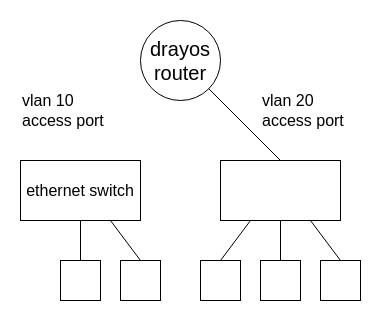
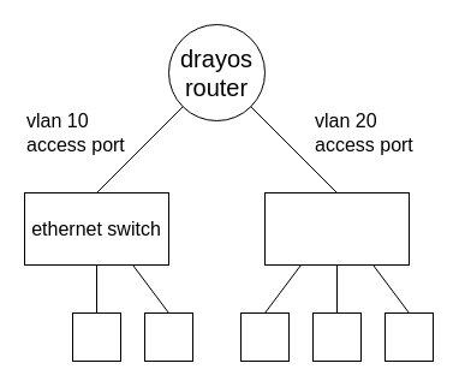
  <mxCell id="0" />
  <mxCell id="1" parent="0" />
  <mxCell id="2" value="&lt;font style=&quot;font-size: 20px&quot;&gt;drayos router&lt;/font&gt;" style="ellipse;whiteSpace=wrap;html=1;aspect=fixed;" vertex="1" parent="1"><mxGeometry x="140" y="20" width="80" height="80" as="geometry" /></mxCell>
  <mxCell id="3" value="&lt;font style=&quot;font-size: 16px&quot;&gt;ethernet switch&lt;/font&gt;" style="rounded=0;whiteSpace=wrap;html=1;" vertex="1" parent="1"><mxGeometry x="20" y="160" width="120" height="60" as="geometry" /></mxCell>
  <mxCell id="4" value="" style="rounded=0;whiteSpace=wrap;html=1;" vertex="1" parent="1"><mxGeometry x="220" y="160" width="120" height="60" as="geometry" /></mxCell>
  <mxCell id="5" value="" style="whiteSpace=wrap;html=1;aspect=fixed;" vertex="1" parent="1"><mxGeometry x="60" y="260" width="40" height="40" as="geometry" /></mxCell>
  <mxCell id="6" value="" style="whiteSpace=wrap;html=1;aspect=fixed;" vertex="1" parent="1"><mxGeometry x="120" y="260" width="40" height="40" as="geometry" /></mxCell>
  <mxCell id="7" value="" style="whiteSpace=wrap;html=1;aspect=fixed;" vertex="1" parent="1"><mxGeometry x="200" y="260" width="40" height="40" as="geometry" /></mxCell>
  <mxCell id="8" value="" style="whiteSpace=wrap;html=1;aspect=fixed;" vertex="1" parent="1"><mxGeometry x="260" y="260" width="40" height="40" as="geometry" /></mxCell>
  <mxCell id="9" value="" style="whiteSpace=wrap;html=1;aspect=fixed;" vertex="1" parent="1"><mxGeometry x="320" y="260" width="40" height="40" as="geometry" /></mxCell>
+ <mxCell id="10" value="" style="endArrow=none;html=1;exitX=0.5;exitY=0;exitDx=0;exitDy=0;entryX=0;entryY=1;entryDx=0;entryDy=0;" edge="1" parent="1" source="3" target="2"><mxGeometry width="50" height="50" relative="1" as="geometry"><mxPoint x="160" y="230" as="sourcePoint" /><mxPoint x="210" y="180" as="targetPoint" /></mxGeometry></mxCell>
  <mxCell id="11" value="" style="endArrow=none;html=1;exitX=0.5;exitY=0;exitDx=0;exitDy=0;entryX=1;entryY=1;entryDx=0;entryDy=0;" edge="1" parent="1" source="4" target="2"><mxGeometry width="50" height="50" relative="1" as="geometry"><mxPoint x="90" y="170" as="sourcePoint" /><mxPoint x="161.716" y="98.284" as="targetPoint" /></mxGeometry></mxCell>
  <mxCell id="12" value="" style="endArrow=none;html=1;exitX=0.5;exitY=0;exitDx=0;exitDy=0;entryX=0.5;entryY=1;entryDx=0;entryDy=0;" edge="1" parent="1" source="5" target="3"><mxGeometry width="50" height="50" relative="1" as="geometry"><mxPoint x="30" y="270" as="sourcePoint" /><mxPoint x="60" y="230" as="targetPoint" /></mxGeometry></mxCell>
  <mxCell id="13" value="" style="endArrow=none;html=1;exitX=0.5;exitY=0;exitDx=0;exitDy=0;entryX=0.75;entryY=1;entryDx=0;entryDy=0;" edge="1" parent="1" source="6" target="3"><mxGeometry width="50" height="50" relative="1" as="geometry"><mxPoint x="40" y="280" as="sourcePoint" /><mxPoint x="70" y="240" as="targetPoint" /></mxGeometry></mxCell>
  <mxCell id="14" value="" style="endArrow=none;html=1;exitX=0.5;exitY=0;exitDx=0;exitDy=0;entryX=0.25;entryY=1;entryDx=0;entryDy=0;" edge="1" parent="1" source="7" target="4"><mxGeometry width="50" height="50" relative="1" as="geometry"><mxPoint x="30" y="270" as="sourcePoint" /><mxPoint x="60" y="230" as="targetPoint" /></mxGeometry></mxCell>
  <mxCell id="15" value="" style="endArrow=none;html=1;exitX=0.5;exitY=0;exitDx=0;exitDy=0;entryX=0.5;entryY=1;entryDx=0;entryDy=0;" edge="1" parent="1" source="8" target="4"><mxGeometry width="50" height="50" relative="1" as="geometry"><mxPoint x="90" y="270" as="sourcePoint" /><mxPoint x="90" y="230" as="targetPoint" /></mxGeometry></mxCell>
  <mxCell id="16" value="" style="endArrow=none;html=1;exitX=0.5;exitY=0;exitDx=0;exitDy=0;entryX=0.75;entryY=1;entryDx=0;entryDy=0;" edge="1" parent="1" source="9" target="4"><mxGeometry width="50" height="50" relative="1" as="geometry"><mxPoint x="150" y="270" as="sourcePoint" /><mxPoint x="120" y="230" as="targetPoint" /></mxGeometry></mxCell>
  <mxCell id="17" value="&lt;div style=&quot;font-size: 16px&quot; align=&quot;left&quot;&gt;&lt;font style=&quot;font-size: 16px&quot;&gt;vlan 10&lt;/font&gt;&lt;font style=&quot;font-size: 16px&quot;&gt;&lt;br&gt;&lt;font style=&quot;font-size: 16px&quot;&gt;access port&lt;/font&gt;&lt;/font&gt;&lt;br&gt;&lt;/div&gt;" style="text;html=1;strokeColor=none;fillColor=none;align=left;verticalAlign=middle;whiteSpace=wrap;rounded=0;" vertex="1" parent="1"><mxGeometry x="20" y="100" width="90" height="20" as="geometry" /></mxCell>
  <mxCell id="18" value="&lt;div style=&quot;font-size: 16px&quot; align=&quot;left&quot;&gt;&lt;font style=&quot;font-size: 16px&quot;&gt;vlan 20&lt;/font&gt;&lt;font style=&quot;font-size: 16px&quot;&gt;&lt;br&gt;&lt;font style=&quot;font-size: 16px&quot;&gt;access port&lt;/font&gt;&lt;/font&gt;&lt;br&gt;&lt;/div&gt;" style="text;html=1;strokeColor=none;fillColor=none;align=left;verticalAlign=middle;whiteSpace=wrap;rounded=0;" vertex="1" parent="1"><mxGeometry x="260" y="100" width="90" height="20" as="geometry" /></mxCell>
